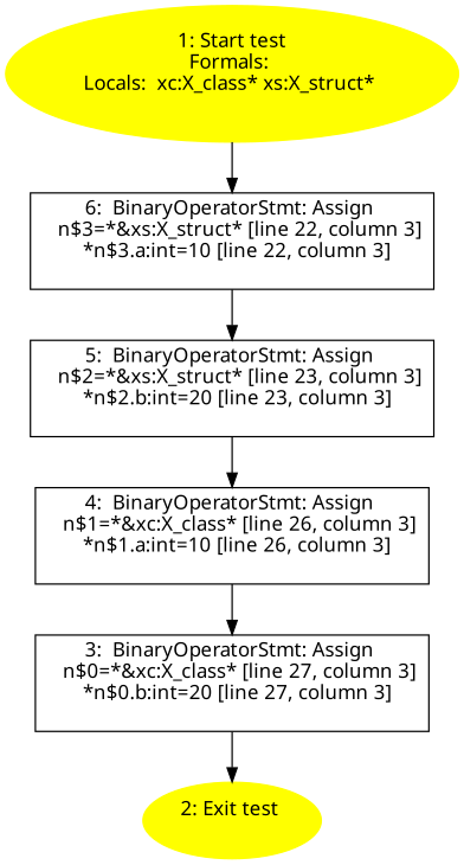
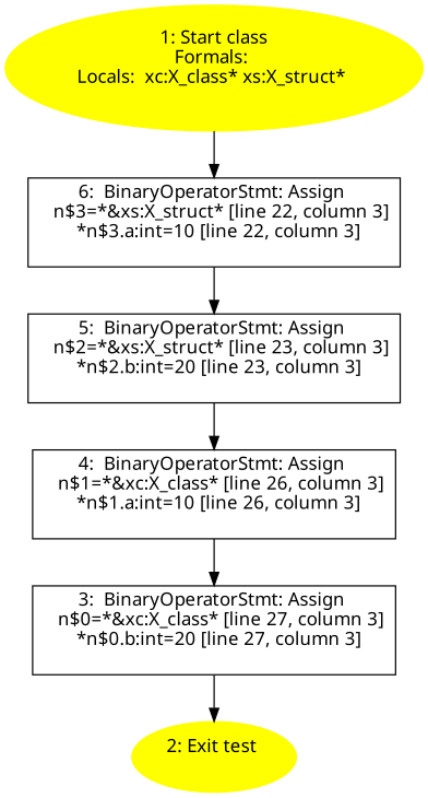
  digraph {
    fontname="Noto Sans"
    node [fontname="Noto Sans" shape=box]
    edge [fontname="Noto Sans"]
-   n1 [color=yellow label="1: Start test\nFormals: \nLocals:  xc:X_class* xs:X_struct* \n  " style=filled shape=""]
+   n1 [color=yellow label="1: Start class\nFormals: \nLocals:  xc:X_class* xs:X_struct* \n  " style=filled shape=""]
    n2 [label="6:  BinaryOperatorStmt: Assign \n   n$3=*&xs:X_struct* [line 22, column 3]\n  *n$3.a:int=10 [line 22, column 3]\n "]
    n3 [label="5:  BinaryOperatorStmt: Assign \n   n$2=*&xs:X_struct* [line 23, column 3]\n  *n$2.b:int=20 [line 23, column 3]\n "]
    n4 [color=yellow label="2: Exit test \n  " style=filled shape=""]
    n5 [label="3:  BinaryOperatorStmt: Assign \n   n$0=*&xc:X_class* [line 27, column 3]\n  *n$0.b:int=20 [line 27, column 3]\n "]
    n6 [label="4:  BinaryOperatorStmt: Assign \n   n$1=*&xc:X_class* [line 26, column 3]\n  *n$1.a:int=10 [line 26, column 3]\n "]
    n1 -> n2
    n2 -> n3
    n3 -> n6
    n5 -> n4
    n6 -> n5
  }
